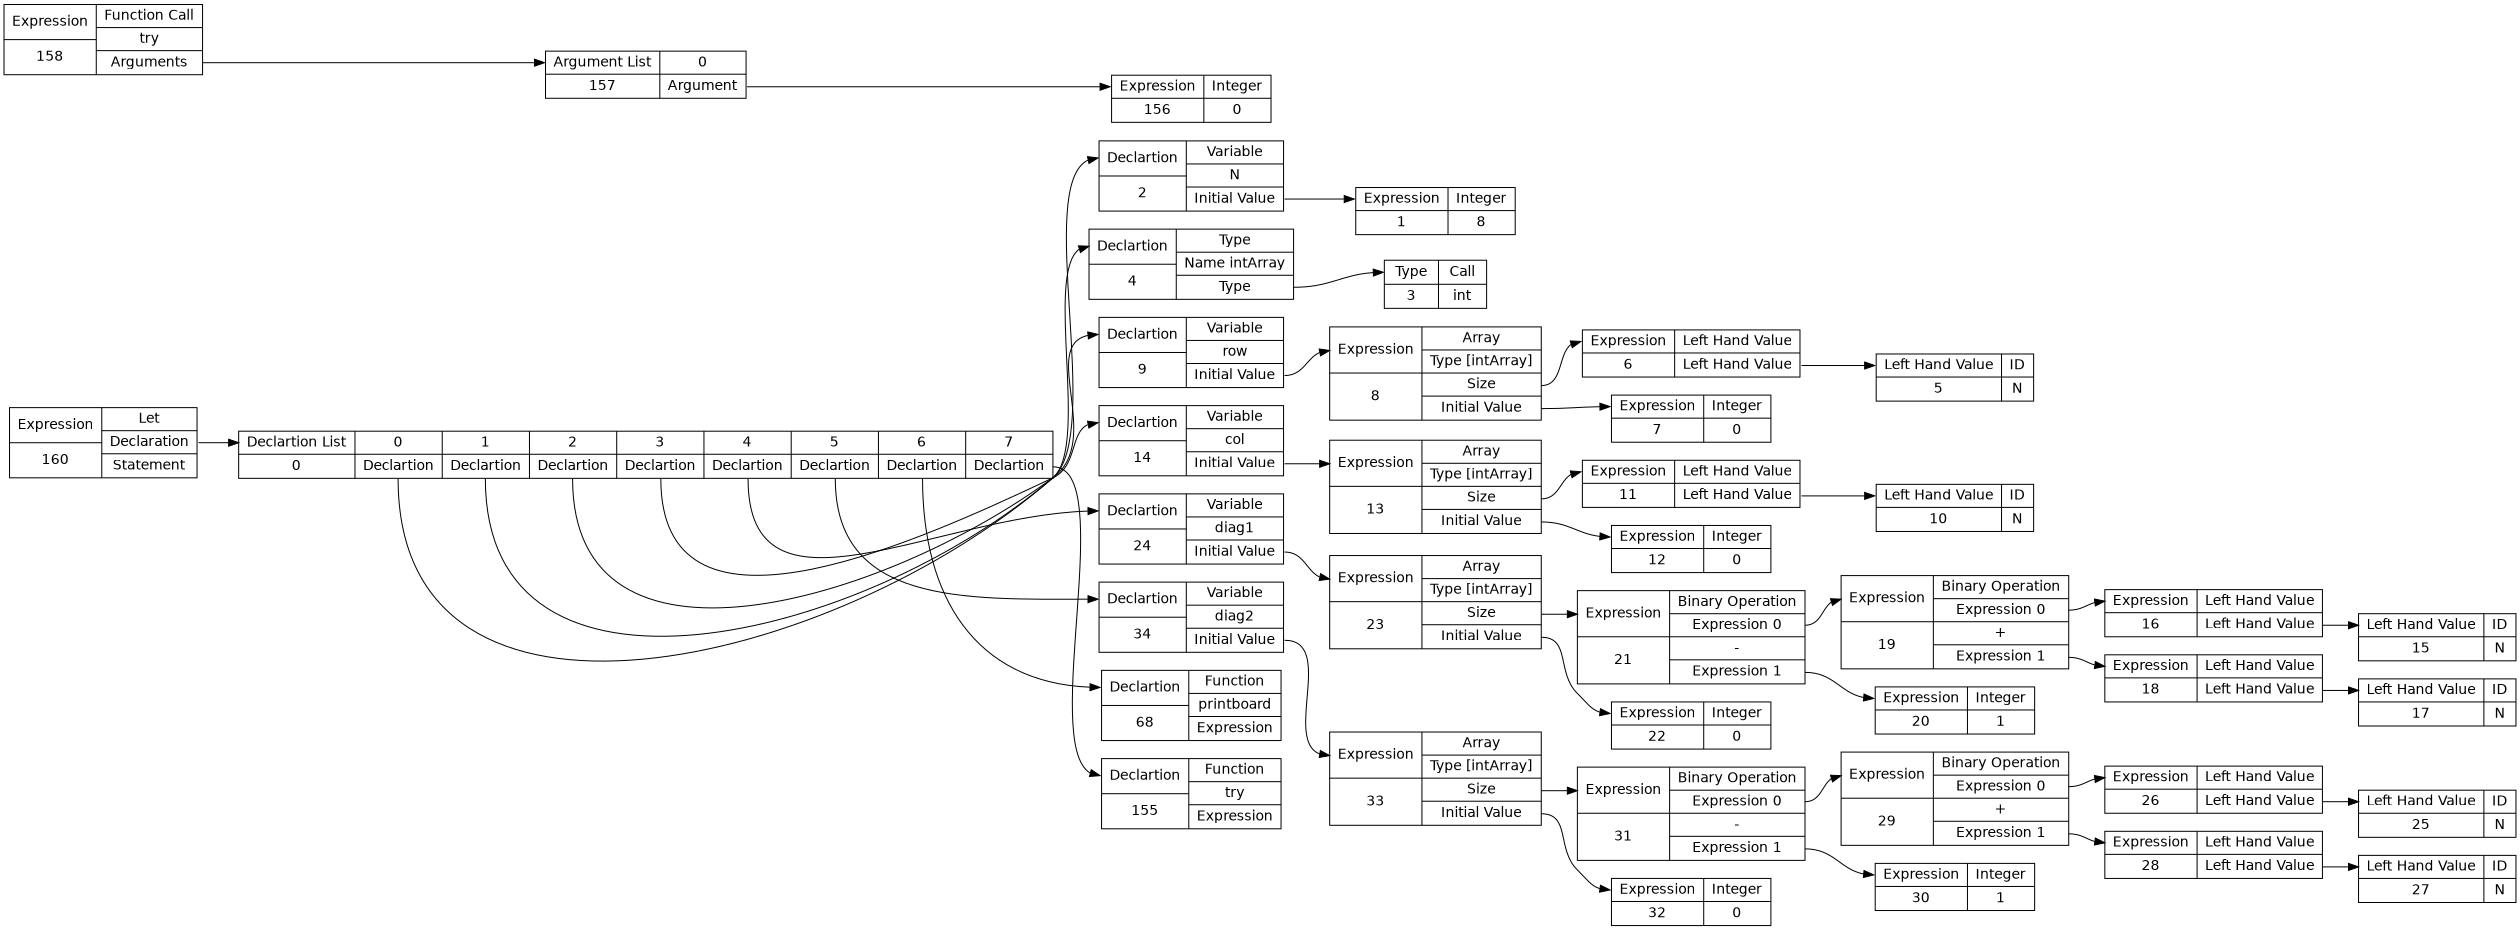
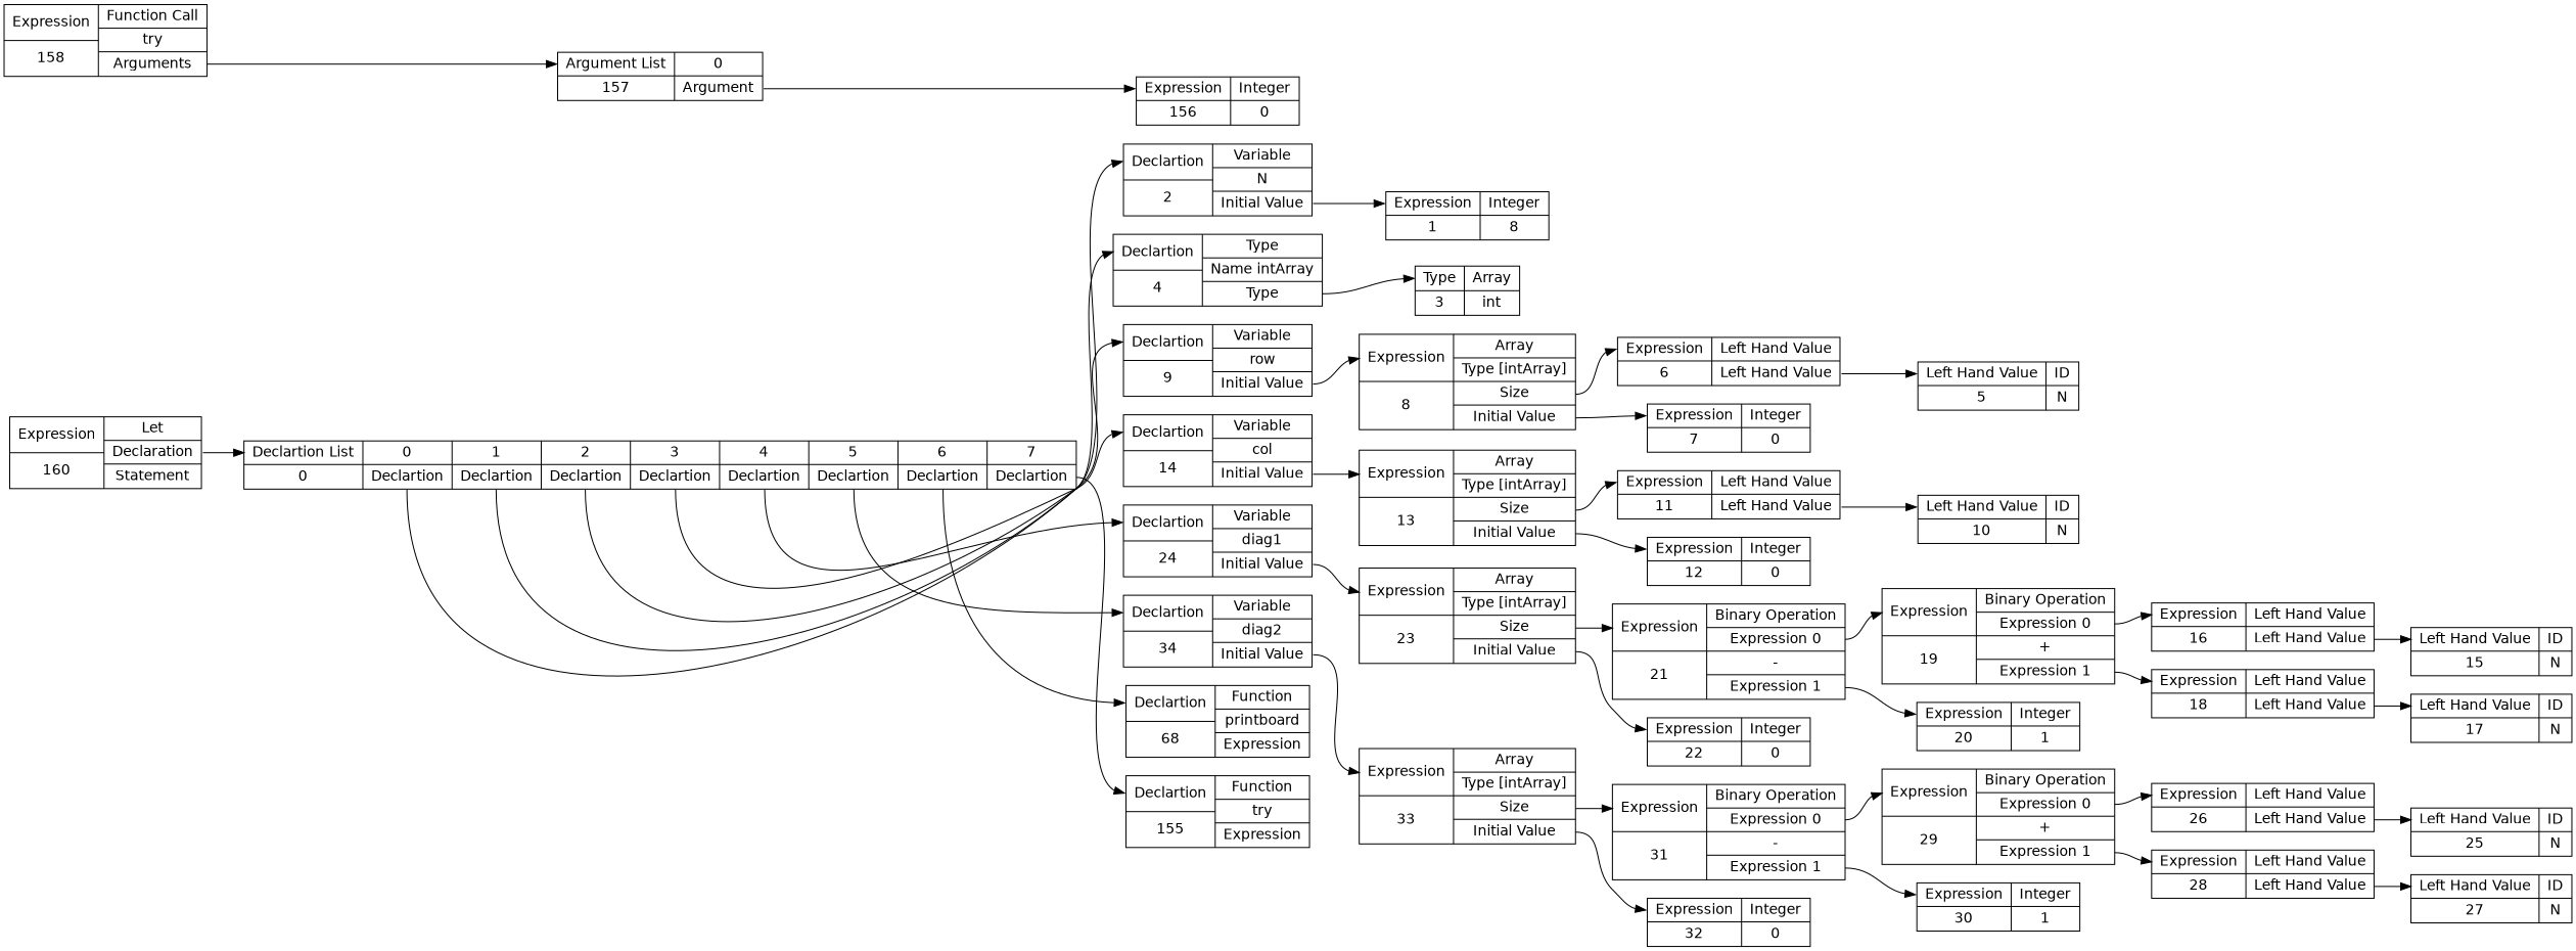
  digraph {
    fontname="DejaVu Sans"
    rankdir=LR
    node [fontname="DejaVu Sans" shape=record]
    edge [fontname="DejaVu Sans" headport=ptr tailport=lval]
    n1 [label="{ { <ptr> Expression | 160 } |{ Let | <dec> Declaration | <stmt> Statement } } "]
    n2 [label="{ { <ptr> Declartion List | 0 } | { 0 | <pos0> Declartion }| { 1 | <pos1> Declartion }| { 2 | <pos2> Declartion }| { 3 | <pos3> Declartion }| { 4 | <pos4> Declartion }| { 5 | <pos5> Declartion }| { 6 | <pos6> Declartion }| { 7 | <pos7> Declartion } }"]
    n3 [label="{ { <ptr> Declartion | 2 } | {Variable | N | <initval> Initial Value } }"]
    n4 [label="{ { <ptr> Declartion | 4 } | {Type | Name intArray | <ty> Type } }"]
    n5 [label="{ { <ptr> Declartion | 9 } | {Variable | row | <initval> Initial Value } }"]
    n6 [label="{ { <ptr> Declartion | 14 } | {Variable | col | <initval> Initial Value } }"]
    n7 [label="{ { <ptr> Declartion | 24 } | {Variable | diag1 | <initval> Initial Value } }"]
    n8 [label="{ { <ptr> Declartion | 34 } | {Variable | diag2 | <initval> Initial Value } }"]
    n9 [label="{ { <ptr> Declartion | 68 } | {Function | printboard | <exp> Expression } }"]
    n10 [label="{ { <ptr> Declartion | 155 } | {Function | try | <exp> Expression } }"]
    n11 [label="{ { <ptr> Expression | 1 } |{ Integer | 8 } }"]
-   n12 [label="{ { <ptr> Type | 3 } | { Call | int } } "]
+   n12 [label="{ { <ptr> Type | 3 } | { Array | int } } "]
    n13 [label="{ { <ptr> Expression | 8 } |{ Array | Type [intArray] | <sz> Size | <ival> Initial Value} } "]
    n14 [label="{ { <ptr> Expression | 13 } |{ Array | Type [intArray] | <sz> Size | <ival> Initial Value} } "]
    n15 [label="{ { <ptr> Expression | 23 } |{ Array | Type [intArray] | <sz> Size | <ival> Initial Value} } "]
    n16 [label="{ { <ptr> Expression | 33 } |{ Array | Type [intArray] | <sz> Size | <ival> Initial Value} } "]
    n17 [label="{ { <ptr> Expression | 6 } |{ Left Hand Value | <lval> Left Hand Value} }"]
    n18 [label="{ { <ptr> Expression | 7 } |{ Integer | 0 } }"]
    n19 [label="{ { <ptr> Left Hand Value | 5 } | { ID | N } } "]
    n20 [label="{ { <ptr> Expression | 11 } |{ Left Hand Value | <lval> Left Hand Value} }"]
    n21 [label="{ { <ptr> Expression | 12 } |{ Integer | 0 } }"]
    n22 [label="{ { <ptr> Left Hand Value | 10 } | { ID | N } } "]
    n23 [label="{ { <ptr> Expression | 21 } |{ Binary Operation | <exp0> Expression 0 | - | <exp1> Expression 1} }"]
    n24 [label="{ { <ptr> Expression | 22 } |{ Integer | 0 } }"]
    n25 [label="{ { <ptr> Expression | 19 } |{ Binary Operation | <exp0> Expression 0 | + | <exp1> Expression 1} }"]
    n26 [label="{ { <ptr> Expression | 20 } |{ Integer | 1 } }"]
    n27 [label="{ { <ptr> Expression | 16 } |{ Left Hand Value | <lval> Left Hand Value} }"]
    n28 [label="{ { <ptr> Expression | 18 } |{ Left Hand Value | <lval> Left Hand Value} }"]
    n29 [label="{ { <ptr> Left Hand Value | 15 } | { ID | N } } "]
    n30 [label="{ { <ptr> Left Hand Value | 17 } | { ID | N } } "]
    n31 [label="{ { <ptr> Expression | 31 } |{ Binary Operation | <exp0> Expression 0 | - | <exp1> Expression 1} }"]
    n32 [label="{ { <ptr> Expression | 32 } |{ Integer | 0 } }"]
    n33 [label="{ { <ptr> Expression | 29 } |{ Binary Operation | <exp0> Expression 0 | + | <exp1> Expression 1} }"]
    n34 [label="{ { <ptr> Expression | 30 } |{ Integer | 1 } }"]
    n35 [label="{ { <ptr> Expression | 26 } |{ Left Hand Value | <lval> Left Hand Value} }"]
    n36 [label="{ { <ptr> Expression | 28 } |{ Left Hand Value | <lval> Left Hand Value} }"]
    n37 [label="{ { <ptr> Left Hand Value | 25 } | { ID | N } } "]
    n38 [label="{ { <ptr> Left Hand Value | 27 } | { ID | N } } "]
    n39 [label="{ { <ptr> Expression | 158 } |{ Function Call | try | <argpos> Arguments} }"]
    n40 [label="{ { <ptr> Argument List | 157 } | { 0 | <pos0> Argument } }"]
    n41 [label="{ { <ptr> Expression | 156 } |{ Integer | 0 } }"]
    n1 -> n2 [tailport=dec]
    n2 -> n3 [tailport=pos0]
    n2 -> n4 [tailport=pos1]
    n2 -> n5 [tailport=pos2]
    n2 -> n6 [tailport=pos3]
    n2 -> n7 [tailport=pos4]
    n2 -> n8 [tailport=pos5]
    n2 -> n9 [tailport=pos6]
    n2 -> n10 [tailport=pos7]
    n3 -> n11 [tailport=initval]
    n4 -> n12 [tailport=ty]
    n5 -> n13 [tailport=initval]
    n6 -> n14 [tailport=initval]
    n7 -> n15 [tailport=initval]
    n8 -> n16 [tailport=initval]
    n13 -> n17 [tailport=sz]
    n13 -> n18 [tailport=ival]
    n14 -> n20 [tailport=sz]
    n14 -> n21 [tailport=ival]
    n15 -> n23 [tailport=sz]
    n15 -> n24 [tailport=ival]
    n16 -> n31 [tailport=sz]
    n16 -> n32 [tailport=ival]
    n17 -> n19
    n20 -> n22
    n23 -> n25 [tailport=exp0]
    n23 -> n26 [tailport=exp1]
    n25 -> n27 [tailport=exp0]
    n25 -> n28 [tailport=exp1]
    n27 -> n29
    n28 -> n30
    n31 -> n33 [tailport=exp0]
    n31 -> n34 [tailport=exp1]
    n33 -> n35 [tailport=exp0]
    n33 -> n36 [tailport=exp1]
    n35 -> n37
    n36 -> n38
    n39 -> n40 [tailport=argpos]
    n40 -> n41 [tailport=pos0]
  }
